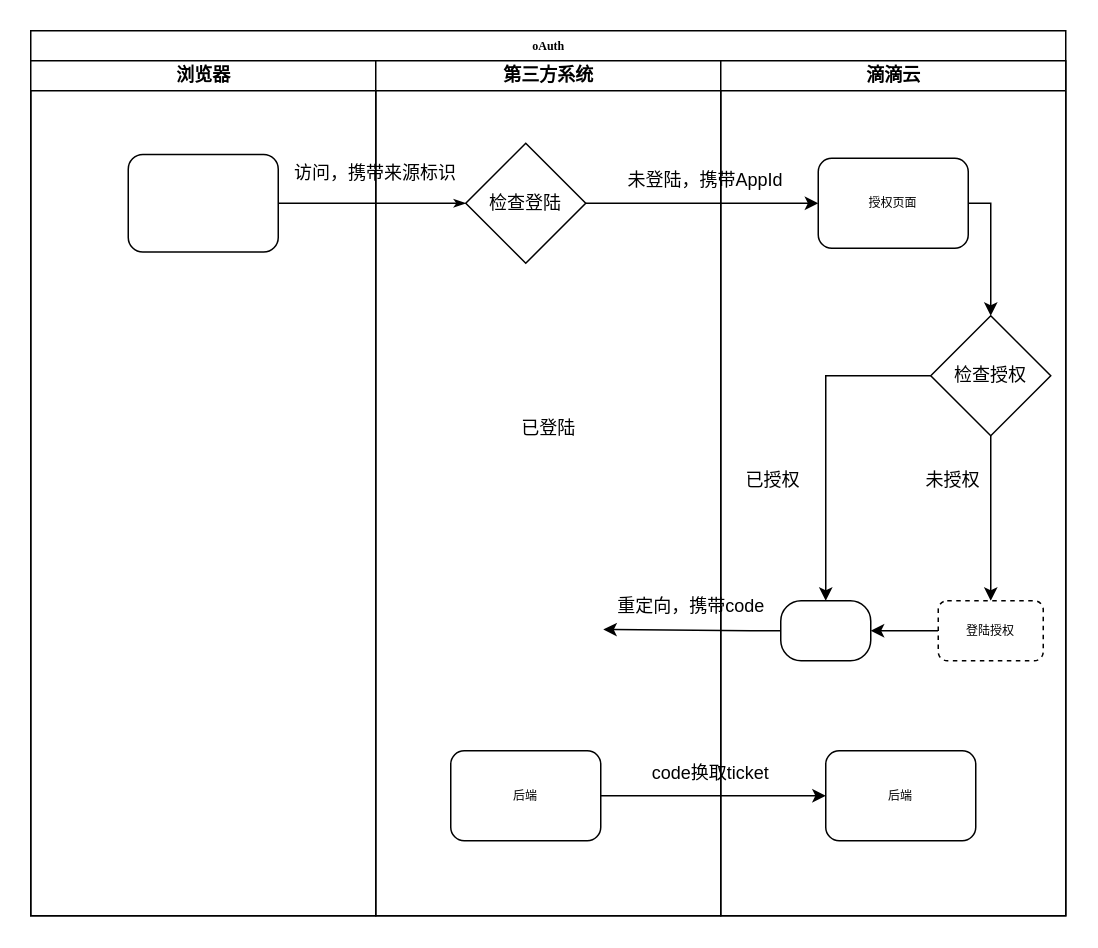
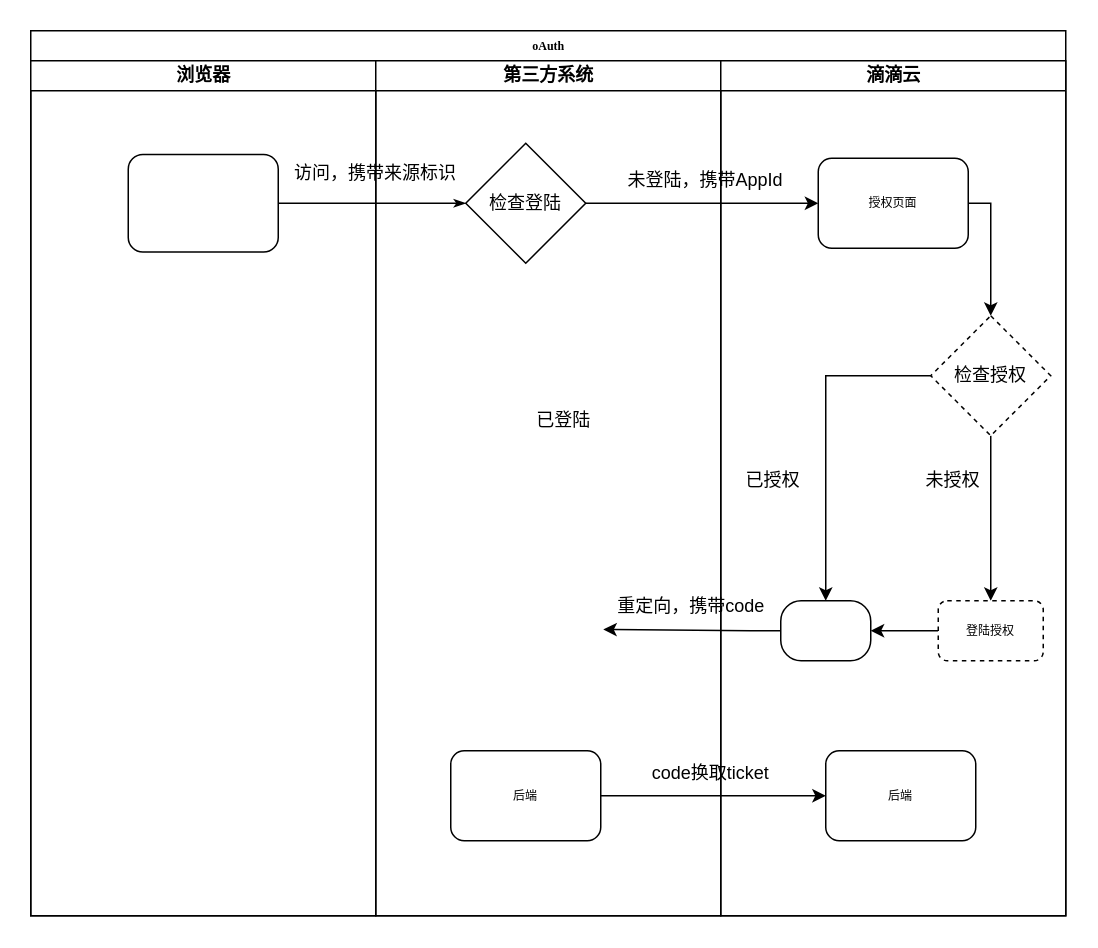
  <mxCell id="0" />
  <mxCell id="1" parent="0" />
  <mxCell id="2" value="oAuth" style="swimlane;html=1;childLayout=stackLayout;startSize=20;rounded=0;shadow=0;labelBackgroundColor=none;strokeWidth=1;fontFamily=Verdana;fontSize=8;align=center;" parent="1" vertex="1"><mxGeometry x="20" y="20" width="690" height="590" as="geometry" /></mxCell>
  <mxCell id="3" value="浏览器" style="swimlane;html=1;startSize=20;" parent="2" vertex="1"><mxGeometry y="20" width="230" height="570" as="geometry" /></mxCell>
  <mxCell id="4" value="" style="rounded=1;whiteSpace=wrap;html=1;shadow=0;labelBackgroundColor=none;strokeWidth=1;fontFamily=Verdana;fontSize=8;align=center;" parent="3" vertex="1"><mxGeometry x="65" y="62.5" width="100" height="65" as="geometry" /></mxCell>
  <mxCell id="5" value="访问，携带来源标识" style="text;html=1;strokeColor=none;fillColor=none;align=center;verticalAlign=middle;whiteSpace=wrap;rounded=0;" vertex="1" parent="3"><mxGeometry x="170" y="65" width="120" height="20" as="geometry" /></mxCell>
  <mxCell id="6" style="edgeStyle=orthogonalEdgeStyle;rounded=1;html=1;labelBackgroundColor=none;startArrow=none;startFill=0;startSize=5;endArrow=classicThin;endFill=1;endSize=5;jettySize=auto;orthogonalLoop=1;strokeWidth=1;fontFamily=Verdana;fontSize=8;entryX=0;entryY=0.5;entryDx=0;entryDy=0;" parent="2" source="4" target="8" edge="1"><mxGeometry relative="1" as="geometry"><mxPoint x="280" y="115.0" as="targetPoint" /></mxGeometry></mxCell>
  <mxCell id="7" value="第三方系统" style="swimlane;html=1;startSize=20;" parent="2" vertex="1"><mxGeometry x="230" y="20" width="230" height="570" as="geometry" /></mxCell>
  <mxCell id="8" value="检查登陆" style="rhombus;whiteSpace=wrap;html=1;" vertex="1" parent="7"><mxGeometry x="60" y="55" width="80" height="80" as="geometry" /></mxCell>
  <mxCell id="9" value="后端" style="rounded=1;whiteSpace=wrap;html=1;shadow=0;labelBackgroundColor=none;strokeWidth=1;fontFamily=Verdana;fontSize=8;align=center;" vertex="1" parent="7"><mxGeometry x="50" y="460" width="100" height="60" as="geometry" /></mxCell>
- <mxCell id="10" value="已登陆" style="text;html=1;align=center;verticalAlign=middle;resizable=0;points=[];autosize=1;" vertex="1" parent="7"><mxGeometry x="90" y="235" width="50" height="20" as="geometry" /></mxCell>
+ <mxCell id="10" value="已登陆" style="text;html=1;align=center;verticalAlign=middle;resizable=0;points=[];autosize=1;" vertex="1" parent="7"><mxGeometry x="100" y="230" width="50" height="20" as="geometry" /></mxCell>
  <mxCell id="11" value="滴滴云" style="swimlane;html=1;startSize=20;" vertex="1" parent="2"><mxGeometry x="460" y="20" width="230" height="570" as="geometry" /></mxCell>
  <mxCell id="12" value="未登陆，携带AppId" style="text;html=1;strokeColor=none;fillColor=none;align=center;verticalAlign=middle;whiteSpace=wrap;rounded=0;" vertex="1" parent="11"><mxGeometry x="-70" y="70" width="120" height="20" as="geometry" /></mxCell>
  <mxCell id="13" style="edgeStyle=orthogonalEdgeStyle;rounded=0;orthogonalLoop=1;jettySize=auto;html=1;entryX=0.5;entryY=0;entryDx=0;entryDy=0;exitX=1;exitY=0.5;exitDx=0;exitDy=0;" edge="1" parent="11" source="17" target="22"><mxGeometry relative="1" as="geometry"><Array as="points"><mxPoint x="180" y="95" /></Array></mxGeometry></mxCell>
  <mxCell id="14" value="已授权" style="text;html=1;strokeColor=none;fillColor=none;align=center;verticalAlign=middle;whiteSpace=wrap;rounded=0;" vertex="1" parent="11"><mxGeometry y="270" width="70" height="20" as="geometry" /></mxCell>
  <mxCell id="15" value="" style="rounded=1;whiteSpace=wrap;html=1;shadow=0;labelBackgroundColor=none;strokeWidth=1;fontFamily=Verdana;fontSize=8;align=center;arcSize=34;" vertex="1" parent="11"><mxGeometry x="40" y="360" width="60" height="40" as="geometry" /></mxCell>
  <mxCell id="16" style="edgeStyle=orthogonalEdgeStyle;rounded=0;orthogonalLoop=1;jettySize=auto;html=1;exitX=0.5;exitY=1;exitDx=0;exitDy=0;entryX=0.5;entryY=0;entryDx=0;entryDy=0;" edge="1" parent="11" source="22" target="21"><mxGeometry relative="1" as="geometry" /></mxCell>
  <mxCell id="17" value="授权页面" style="rounded=1;whiteSpace=wrap;html=1;shadow=0;labelBackgroundColor=none;strokeWidth=1;fontFamily=Verdana;fontSize=8;align=center;" vertex="1" parent="11"><mxGeometry x="65" y="65" width="100" height="60" as="geometry" /></mxCell>
  <mxCell id="18" value="后端" style="rounded=1;whiteSpace=wrap;html=1;shadow=0;labelBackgroundColor=none;strokeWidth=1;fontFamily=Verdana;fontSize=8;align=center;" vertex="1" parent="11"><mxGeometry x="70" y="460" width="100" height="60" as="geometry" /></mxCell>
  <mxCell id="19" value="未授权" style="text;html=1;strokeColor=none;fillColor=none;align=center;verticalAlign=middle;whiteSpace=wrap;rounded=0;" vertex="1" parent="11"><mxGeometry x="120" y="270" width="70" height="20" as="geometry" /></mxCell>
  <mxCell id="20" style="edgeStyle=orthogonalEdgeStyle;rounded=0;orthogonalLoop=1;jettySize=auto;html=1;entryX=1;entryY=0.5;entryDx=0;entryDy=0;" edge="1" parent="11" source="21" target="15"><mxGeometry relative="1" as="geometry" /></mxCell>
  <mxCell id="21" value="登陆授权" style="rounded=1;whiteSpace=wrap;html=1;shadow=0;labelBackgroundColor=none;strokeWidth=1;fontFamily=Verdana;fontSize=8;align=center;dashed=1;" vertex="1" parent="11"><mxGeometry x="145" y="360" width="70" height="40" as="geometry" /></mxCell>
- <mxCell id="22" value="检查授权" style="rhombus;whiteSpace=wrap;html=1;" vertex="1" parent="11"><mxGeometry x="140" y="170" width="80" height="80" as="geometry" /></mxCell>
+ <mxCell id="22" value="检查授权" style="rhombus;whiteSpace=wrap;html=1;dashed=1;" vertex="1" parent="11"><mxGeometry x="140" y="170" width="80" height="80" as="geometry" /></mxCell>
  <mxCell id="23" style="edgeStyle=orthogonalEdgeStyle;rounded=0;orthogonalLoop=1;jettySize=auto;html=1;exitX=0;exitY=0.5;exitDx=0;exitDy=0;entryX=0.5;entryY=0;entryDx=0;entryDy=0;" edge="1" parent="11" source="22" target="15"><mxGeometry relative="1" as="geometry" /></mxCell>
  <mxCell id="24" style="edgeStyle=orthogonalEdgeStyle;rounded=0;orthogonalLoop=1;jettySize=auto;html=1;exitX=0.5;exitY=1;exitDx=0;exitDy=0;" edge="1" parent="11" source="14" target="14"><mxGeometry relative="1" as="geometry" /></mxCell>
  <mxCell id="25" style="edgeStyle=orthogonalEdgeStyle;rounded=0;orthogonalLoop=1;jettySize=auto;html=1;entryX=0;entryY=0.5;entryDx=0;entryDy=0;" edge="1" parent="2" source="8" target="17"><mxGeometry relative="1" as="geometry" /></mxCell>
  <mxCell id="26" style="edgeStyle=orthogonalEdgeStyle;rounded=0;orthogonalLoop=1;jettySize=auto;html=1;entryX=0;entryY=0.5;entryDx=0;entryDy=0;" edge="1" parent="2" source="9" target="18"><mxGeometry relative="1" as="geometry" /></mxCell>
  <mxCell id="27" value="重定向，携带code" style="text;html=1;align=center;verticalAlign=middle;resizable=0;points=[];autosize=1;" vertex="1" parent="1"><mxGeometry x="405" y="394" width="110" height="20" as="geometry" /></mxCell>
  <mxCell id="28" style="edgeStyle=orthogonalEdgeStyle;rounded=0;orthogonalLoop=1;jettySize=auto;html=1;entryX=-0.03;entryY=1.259;entryDx=0;entryDy=0;entryPerimeter=0;" edge="1" parent="1" source="15" target="27"><mxGeometry relative="1" as="geometry"><mxPoint x="420" y="420" as="targetPoint" /></mxGeometry></mxCell>
  <mxCell id="29" value="code换取ticket" style="text;html=1;align=center;verticalAlign=middle;resizable=0;points=[];autosize=1;" vertex="1" parent="1"><mxGeometry x="428" y="505" width="90" height="20" as="geometry" /></mxCell>
